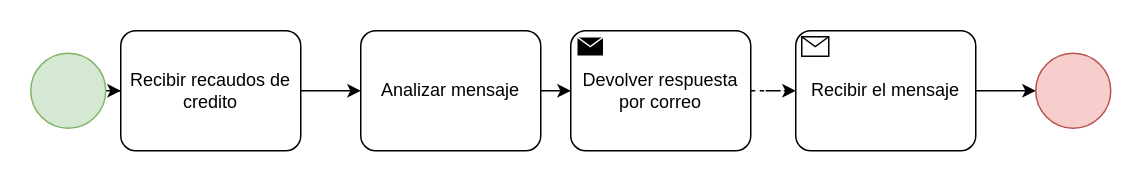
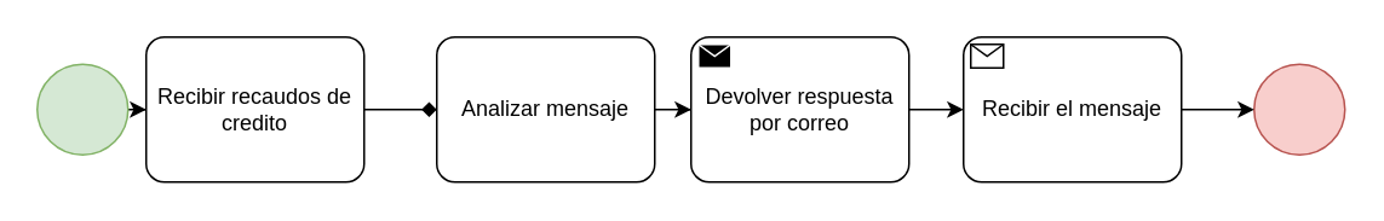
  <mxCell id="0" />
  <mxCell id="1" parent="0" />
  <mxCell id="2" style="edgeStyle=orthogonalEdgeStyle;rounded=0;orthogonalLoop=1;jettySize=auto;html=1;" edge="1" parent="1" source="3" target="5"><mxGeometry relative="1" as="geometry" /></mxCell>
  <mxCell id="3" value="" style="points=[[0.145,0.145,0],[0.5,0,0],[0.855,0.145,0],[1,0.5,0],[0.855,0.855,0],[0.5,1,0],[0.145,0.855,0],[0,0.5,0]];shape=mxgraph.bpmn.event;html=1;verticalLabelPosition=bottom;labelBackgroundColor=#ffffff;verticalAlign=top;align=center;perimeter=ellipsePerimeter;outlineConnect=0;aspect=fixed;outline=standard;symbol=general;fillColor=#d5e8d4;strokeColor=#82b366;" vertex="1" parent="1"><mxGeometry x="20" y="35" width="50" height="50" as="geometry" /></mxCell>
- <mxCell id="4" style="edgeStyle=orthogonalEdgeStyle;rounded=0;orthogonalLoop=1;jettySize=auto;html=1;exitX=1;exitY=0.5;exitDx=0;exitDy=0;exitPerimeter=0;" edge="1" parent="1" source="5" target="8"><mxGeometry relative="1" as="geometry" /></mxCell>
+ <mxCell id="4" style="edgeStyle=orthogonalEdgeStyle;rounded=0;orthogonalLoop=1;jettySize=auto;html=1;exitX=1;exitY=0.5;exitDx=0;exitDy=0;exitPerimeter=0;endArrow=diamond;" edge="1" parent="1" source="5" target="8"><mxGeometry relative="1" as="geometry" /></mxCell>
  <mxCell id="5" value="Recibir recaudos de credito" style="points=[[0.25,0,0],[0.5,0,0],[0.75,0,0],[1,0.25,0],[1,0.5,0],[1,0.75,0],[0.75,1,0],[0.5,1,0],[0.25,1,0],[0,0.75,0],[0,0.5,0],[0,0.25,0]];shape=mxgraph.bpmn.task;whiteSpace=wrap;rectStyle=rounded;size=10;taskMarker=abstract;" vertex="1" parent="1"><mxGeometry x="80" y="20" width="120" height="80" as="geometry" /></mxCell>
  <mxCell id="6" value="" style="points=[[0.145,0.145,0],[0.5,0,0],[0.855,0.145,0],[1,0.5,0],[0.855,0.855,0],[0.5,1,0],[0.145,0.855,0],[0,0.5,0]];shape=mxgraph.bpmn.event;html=1;verticalLabelPosition=bottom;labelBackgroundColor=#ffffff;verticalAlign=top;align=center;perimeter=ellipsePerimeter;outlineConnect=0;aspect=fixed;outline=standard;symbol=general;fillColor=#f8cecc;strokeColor=#b85450;" vertex="1" parent="1"><mxGeometry x="690" y="35" width="50" height="50" as="geometry" /></mxCell>
  <mxCell id="7" style="edgeStyle=orthogonalEdgeStyle;rounded=0;orthogonalLoop=1;jettySize=auto;html=1;exitX=1;exitY=0.5;exitDx=0;exitDy=0;exitPerimeter=0;" edge="1" parent="1" source="8" target="10"><mxGeometry relative="1" as="geometry" /></mxCell>
  <mxCell id="8" value="Analizar mensaje" style="points=[[0.25,0,0],[0.5,0,0],[0.75,0,0],[1,0.25,0],[1,0.5,0],[1,0.75,0],[0.75,1,0],[0.5,1,0],[0.25,1,0],[0,0.75,0],[0,0.5,0],[0,0.25,0]];shape=mxgraph.bpmn.task;whiteSpace=wrap;rectStyle=rounded;size=10;taskMarker=abstract;" vertex="1" parent="1"><mxGeometry x="240" y="20" width="120" height="80" as="geometry" /></mxCell>
- <mxCell id="9" style="edgeStyle=orthogonalEdgeStyle;rounded=0;orthogonalLoop=1;jettySize=auto;html=1;exitX=1;exitY=0.5;exitDx=0;exitDy=0;exitPerimeter=0;dashed=1;" edge="1" parent="1" source="10" target="12"><mxGeometry relative="1" as="geometry" /></mxCell>
+ <mxCell id="9" style="edgeStyle=orthogonalEdgeStyle;rounded=0;orthogonalLoop=1;jettySize=auto;html=1;exitX=1;exitY=0.5;exitDx=0;exitDy=0;exitPerimeter=0;" edge="1" parent="1" source="10" target="12"><mxGeometry relative="1" as="geometry" /></mxCell>
  <mxCell id="10" value="Devolver respuesta por correo" style="points=[[0.25,0,0],[0.5,0,0],[0.75,0,0],[1,0.25,0],[1,0.5,0],[1,0.75,0],[0.75,1,0],[0.5,1,0],[0.25,1,0],[0,0.75,0],[0,0.5,0],[0,0.25,0]];shape=mxgraph.bpmn.task;whiteSpace=wrap;rectStyle=rounded;size=10;taskMarker=send;" vertex="1" parent="1"><mxGeometry x="380" y="20" width="120" height="80" as="geometry" /></mxCell>
  <mxCell id="11" style="edgeStyle=orthogonalEdgeStyle;rounded=0;orthogonalLoop=1;jettySize=auto;html=1;exitX=1;exitY=0.5;exitDx=0;exitDy=0;exitPerimeter=0;" edge="1" parent="1" source="12" target="6"><mxGeometry relative="1" as="geometry" /></mxCell>
  <mxCell id="12" value="Recibir el mensaje" style="points=[[0.25,0,0],[0.5,0,0],[0.75,0,0],[1,0.25,0],[1,0.5,0],[1,0.75,0],[0.75,1,0],[0.5,1,0],[0.25,1,0],[0,0.75,0],[0,0.5,0],[0,0.25,0]];shape=mxgraph.bpmn.task;whiteSpace=wrap;rectStyle=rounded;size=10;taskMarker=receive;" vertex="1" parent="1"><mxGeometry x="530" y="20" width="120" height="80" as="geometry" /></mxCell>
